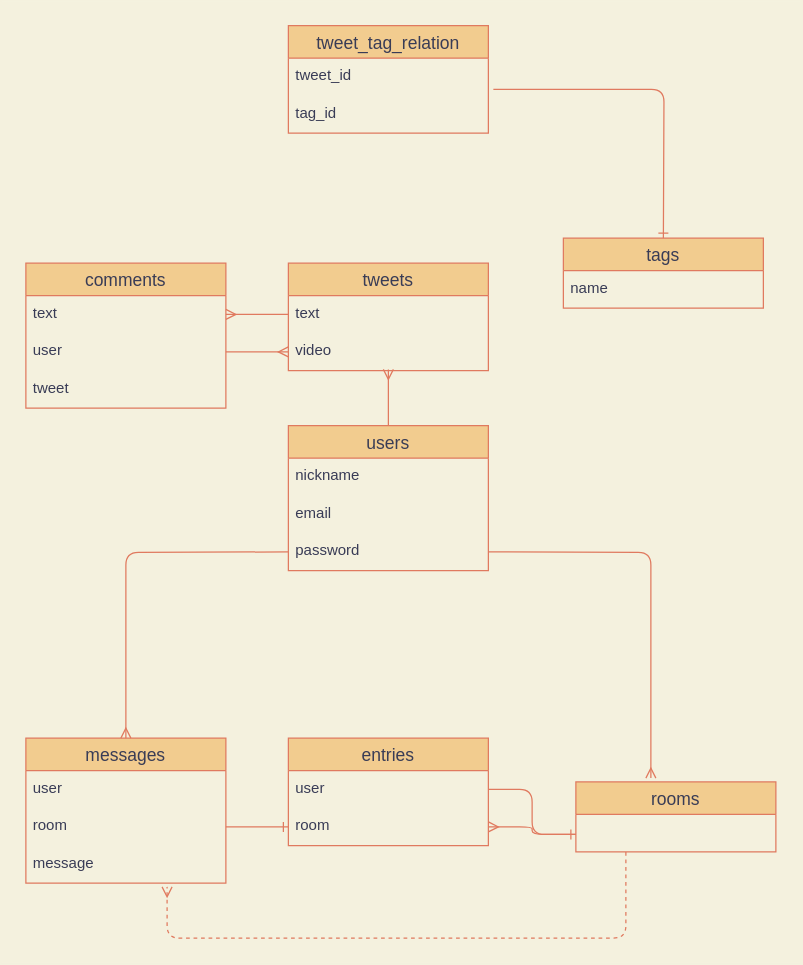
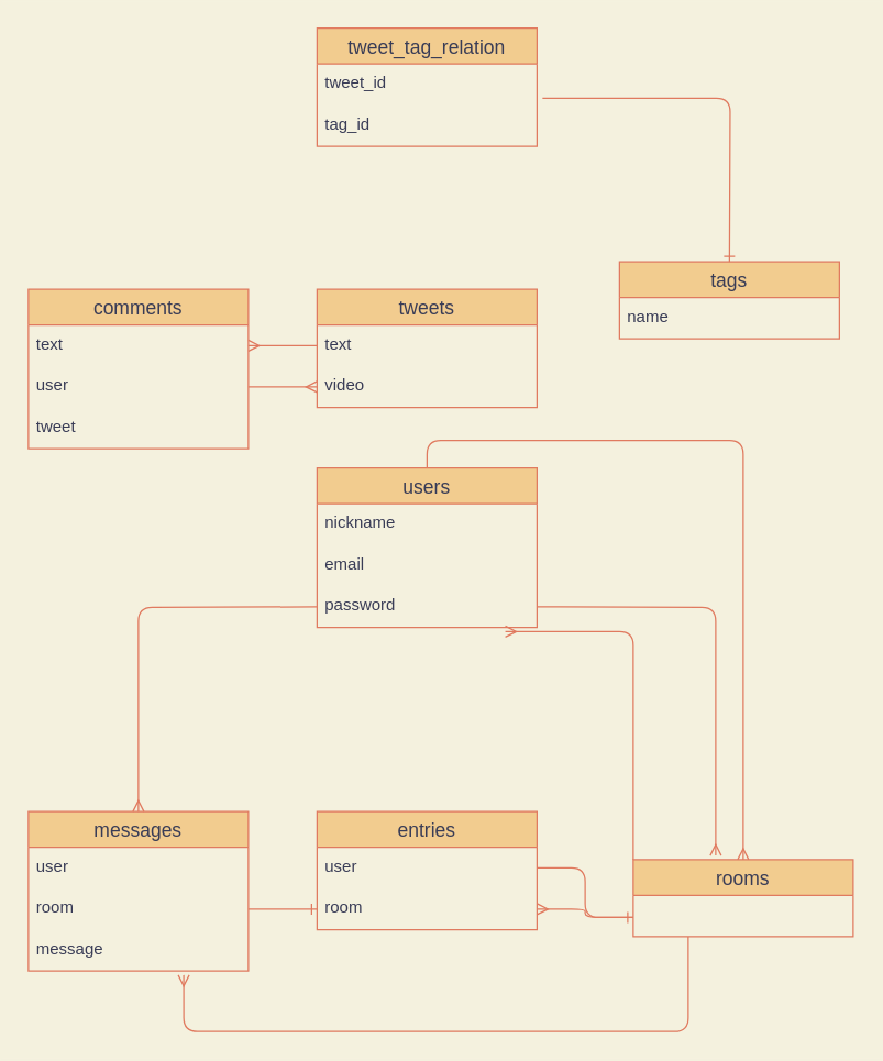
  <mxCell id="0" />
  <mxCell id="1" parent="0" />
- <mxCell id="2" style="edgeStyle=orthogonalEdgeStyle;curved=0;rounded=1;sketch=0;orthogonalLoop=1;jettySize=auto;html=1;exitX=0.5;exitY=0;exitDx=0;exitDy=0;entryX=0.5;entryY=0.967;entryDx=0;entryDy=0;entryPerimeter=0;strokeColor=#E07A5F;fillColor=#F2CC8F;fontColor=#393C56;endArrow=ERmany;endFill=0;labelBackgroundColor=#F4F1DE;" edge="1" parent="1" source="3" target="9"><mxGeometry relative="1" as="geometry" /></mxCell>
+ <mxCell id="2" style="edgeStyle=orthogonalEdgeStyle;curved=0;rounded=1;sketch=0;orthogonalLoop=1;jettySize=auto;html=1;exitX=0.5;exitY=0;exitDx=0;exitDy=0;strokeColor=#E07A5F;fillColor=#F2CC8F;fontColor=#393C56;endArrow=ERmany;endFill=0;labelBackgroundColor=#F4F1DE;" edge="1" parent="1" source="3" target="19"><mxGeometry relative="1" as="geometry" /></mxCell>
  <mxCell id="3" value="users" style="swimlane;fontStyle=0;childLayout=stackLayout;horizontal=1;startSize=26;horizontalStack=0;resizeParent=1;resizeParentMax=0;resizeLast=0;collapsible=1;marginBottom=0;align=center;fontSize=14;fillColor=#F2CC8F;strokeColor=#E07A5F;fontColor=#393C56;" parent="1" vertex="1"><mxGeometry x="230" y="340" width="160" height="116" as="geometry" /></mxCell>
  <mxCell id="4" value="nickname" style="text;strokeColor=none;fillColor=none;spacingLeft=4;spacingRight=4;overflow=hidden;rotatable=0;points=[[0,0.5],[1,0.5]];portConstraint=eastwest;fontSize=12;fontColor=#393C56;" parent="3" vertex="1"><mxGeometry y="26" width="160" height="30" as="geometry" /></mxCell>
  <mxCell id="5" value="email" style="text;strokeColor=none;fillColor=none;spacingLeft=4;spacingRight=4;overflow=hidden;rotatable=0;points=[[0,0.5],[1,0.5]];portConstraint=eastwest;fontSize=12;fontColor=#393C56;" parent="3" vertex="1"><mxGeometry y="56" width="160" height="30" as="geometry" /></mxCell>
  <mxCell id="6" value="password" style="text;strokeColor=none;fillColor=none;spacingLeft=4;spacingRight=4;overflow=hidden;rotatable=0;points=[[0,0.5],[1,0.5]];portConstraint=eastwest;fontSize=12;fontColor=#393C56;" parent="3" vertex="1"><mxGeometry y="86" width="160" height="30" as="geometry" /></mxCell>
  <mxCell id="7" value="tweets" style="swimlane;fontStyle=0;childLayout=stackLayout;horizontal=1;startSize=26;horizontalStack=0;resizeParent=1;resizeParentMax=0;resizeLast=0;collapsible=1;marginBottom=0;align=center;fontSize=14;fillColor=#F2CC8F;strokeColor=#E07A5F;fontColor=#393C56;" parent="1" vertex="1"><mxGeometry x="230" y="210" width="160" height="86" as="geometry" /></mxCell>
  <mxCell id="8" value="text" style="text;strokeColor=none;fillColor=none;spacingLeft=4;spacingRight=4;overflow=hidden;rotatable=0;points=[[0,0.5],[1,0.5]];portConstraint=eastwest;fontSize=12;fontColor=#393C56;" parent="7" vertex="1"><mxGeometry y="26" width="160" height="30" as="geometry" /></mxCell>
  <mxCell id="9" value="video" style="text;strokeColor=none;fillColor=none;spacingLeft=4;spacingRight=4;overflow=hidden;rotatable=0;points=[[0,0.5],[1,0.5]];portConstraint=eastwest;fontSize=12;fontColor=#393C56;" parent="7" vertex="1"><mxGeometry y="56" width="160" height="30" as="geometry" /></mxCell>
  <mxCell id="10" value="tags" style="swimlane;fontStyle=0;childLayout=stackLayout;horizontal=1;startSize=26;horizontalStack=0;resizeParent=1;resizeParentMax=0;resizeLast=0;collapsible=1;marginBottom=0;align=center;fontSize=14;fillColor=#F2CC8F;strokeColor=#E07A5F;fontColor=#393C56;" parent="1" vertex="1"><mxGeometry x="450" y="190" width="160" height="56" as="geometry" /></mxCell>
  <mxCell id="11" value="name" style="text;strokeColor=none;fillColor=none;spacingLeft=4;spacingRight=4;overflow=hidden;rotatable=0;points=[[0,0.5],[1,0.5]];portConstraint=eastwest;fontSize=12;fontColor=#393C56;" parent="10" vertex="1"><mxGeometry y="26" width="160" height="30" as="geometry" /></mxCell>
  <mxCell id="12" value="comments" style="swimlane;fontStyle=0;childLayout=stackLayout;horizontal=1;startSize=26;horizontalStack=0;resizeParent=1;resizeParentMax=0;resizeLast=0;collapsible=1;marginBottom=0;align=center;fontSize=14;fillColor=#F2CC8F;strokeColor=#E07A5F;fontColor=#393C56;" parent="1" vertex="1"><mxGeometry x="20" y="210" width="160" height="116" as="geometry" /></mxCell>
  <mxCell id="13" value="text" style="text;strokeColor=none;fillColor=none;spacingLeft=4;spacingRight=4;overflow=hidden;rotatable=0;points=[[0,0.5],[1,0.5]];portConstraint=eastwest;fontSize=12;fontColor=#393C56;" parent="12" vertex="1"><mxGeometry y="26" width="160" height="30" as="geometry" /></mxCell>
  <mxCell id="14" value="user" style="text;strokeColor=none;fillColor=none;spacingLeft=4;spacingRight=4;overflow=hidden;rotatable=0;points=[[0,0.5],[1,0.5]];portConstraint=eastwest;fontSize=12;fontColor=#393C56;" parent="12" vertex="1"><mxGeometry y="56" width="160" height="30" as="geometry" /></mxCell>
  <mxCell id="15" value="tweet" style="text;strokeColor=none;fillColor=none;spacingLeft=4;spacingRight=4;overflow=hidden;rotatable=0;points=[[0,0.5],[1,0.5]];portConstraint=eastwest;fontSize=12;fontColor=#393C56;" parent="12" vertex="1"><mxGeometry y="86" width="160" height="30" as="geometry" /></mxCell>
  <mxCell id="16" style="edgeStyle=orthogonalEdgeStyle;curved=0;rounded=1;sketch=0;orthogonalLoop=1;jettySize=auto;html=1;exitX=0;exitY=0.75;exitDx=0;exitDy=0;entryX=1;entryY=0.5;entryDx=0;entryDy=0;endArrow=ERmany;endFill=0;strokeColor=#E07A5F;fillColor=#F2CC8F;fontColor=#393C56;" edge="1" parent="1" source="19" target="22"><mxGeometry relative="1" as="geometry" /></mxCell>
- <mxCell id="18" style="edgeStyle=orthogonalEdgeStyle;curved=0;rounded=1;sketch=0;orthogonalLoop=1;jettySize=auto;html=1;exitX=0.25;exitY=1;exitDx=0;exitDy=0;endArrow=ERmany;endFill=0;strokeColor=#E07A5F;fillColor=#F2CC8F;fontColor=#393C56;entryX=0.706;entryY=1.1;entryDx=0;entryDy=0;entryPerimeter=0;dashed=1;" edge="1" parent="1" source="19" target="26"><mxGeometry relative="1" as="geometry"><mxPoint x="440" y="750" as="targetPoint" /><Array as="points"><mxPoint x="500" y="750" /><mxPoint x="133" y="750" /></Array></mxGeometry></mxCell>
+ <mxCell id="17" style="edgeStyle=orthogonalEdgeStyle;curved=0;rounded=1;sketch=0;orthogonalLoop=1;jettySize=auto;html=1;exitX=0;exitY=0;exitDx=0;exitDy=0;entryX=0.856;entryY=1.1;entryDx=0;entryDy=0;entryPerimeter=0;endArrow=ERmany;endFill=0;strokeColor=#E07A5F;fillColor=#F2CC8F;fontColor=#393C56;" edge="1" parent="1" source="19" target="6"><mxGeometry relative="1" as="geometry" /></mxCell>
+ <mxCell id="18" style="edgeStyle=orthogonalEdgeStyle;curved=0;rounded=1;sketch=0;orthogonalLoop=1;jettySize=auto;html=1;exitX=0.25;exitY=1;exitDx=0;exitDy=0;endArrow=ERmany;endFill=0;strokeColor=#E07A5F;fillColor=#F2CC8F;fontColor=#393C56;entryX=0.706;entryY=1.1;entryDx=0;entryDy=0;entryPerimeter=0;" edge="1" parent="1" source="19" target="26"><mxGeometry relative="1" as="geometry"><mxPoint x="440" y="750" as="targetPoint" /><Array as="points"><mxPoint x="500" y="750" /><mxPoint x="133" y="750" /></Array></mxGeometry></mxCell>
  <mxCell id="19" value="rooms" style="swimlane;fontStyle=0;childLayout=stackLayout;horizontal=1;startSize=26;horizontalStack=0;resizeParent=1;resizeParentMax=0;resizeLast=0;collapsible=1;marginBottom=0;align=center;fontSize=14;fillColor=#F2CC8F;strokeColor=#E07A5F;fontColor=#393C56;" parent="1" vertex="1"><mxGeometry x="460" y="625" width="160" height="56" as="geometry" /></mxCell>
  <mxCell id="20" value="entries" style="swimlane;fontStyle=0;childLayout=stackLayout;horizontal=1;startSize=26;horizontalStack=0;resizeParent=1;resizeParentMax=0;resizeLast=0;collapsible=1;marginBottom=0;align=center;fontSize=14;fillColor=#F2CC8F;strokeColor=#E07A5F;fontColor=#393C56;" parent="1" vertex="1"><mxGeometry x="230" y="590" width="160" height="86" as="geometry" /></mxCell>
  <mxCell id="21" value="user" style="text;strokeColor=none;fillColor=none;spacingLeft=4;spacingRight=4;overflow=hidden;rotatable=0;points=[[0,0.5],[1,0.5]];portConstraint=eastwest;fontSize=12;fontColor=#393C56;" parent="20" vertex="1"><mxGeometry y="26" width="160" height="30" as="geometry" /></mxCell>
  <mxCell id="22" value="room" style="text;strokeColor=none;fillColor=none;spacingLeft=4;spacingRight=4;overflow=hidden;rotatable=0;points=[[0,0.5],[1,0.5]];portConstraint=eastwest;fontSize=12;fontColor=#393C56;" parent="20" vertex="1"><mxGeometry y="56" width="160" height="30" as="geometry" /></mxCell>
  <mxCell id="23" value="messages" style="swimlane;fontStyle=0;childLayout=stackLayout;horizontal=1;startSize=26;horizontalStack=0;resizeParent=1;resizeParentMax=0;resizeLast=0;collapsible=1;marginBottom=0;align=center;fontSize=14;fillColor=#F2CC8F;strokeColor=#E07A5F;fontColor=#393C56;" parent="1" vertex="1"><mxGeometry x="20" y="590" width="160" height="116" as="geometry" /></mxCell>
  <mxCell id="24" value="user" style="text;strokeColor=none;fillColor=none;spacingLeft=4;spacingRight=4;overflow=hidden;rotatable=0;points=[[0,0.5],[1,0.5]];portConstraint=eastwest;fontSize=12;fontColor=#393C56;" parent="23" vertex="1"><mxGeometry y="26" width="160" height="30" as="geometry" /></mxCell>
  <mxCell id="25" value="room" style="text;strokeColor=none;fillColor=none;spacingLeft=4;spacingRight=4;overflow=hidden;rotatable=0;points=[[0,0.5],[1,0.5]];portConstraint=eastwest;fontSize=12;fontColor=#393C56;" parent="23" vertex="1"><mxGeometry y="56" width="160" height="30" as="geometry" /></mxCell>
  <mxCell id="26" value="message" style="text;strokeColor=none;fillColor=none;spacingLeft=4;spacingRight=4;overflow=hidden;rotatable=0;points=[[0,0.5],[1,0.5]];portConstraint=eastwest;fontSize=12;fontColor=#393C56;" parent="23" vertex="1"><mxGeometry y="86" width="160" height="30" as="geometry" /></mxCell>
  <mxCell id="27" style="edgeStyle=orthogonalEdgeStyle;curved=0;rounded=1;sketch=0;orthogonalLoop=1;jettySize=auto;html=1;exitX=1.025;exitY=0.833;exitDx=0;exitDy=0;endArrow=ERone;endFill=0;strokeColor=#E07A5F;fillColor=#F2CC8F;fontColor=#393C56;labelBackgroundColor=#F4F1DE;exitPerimeter=0;" edge="1" parent="1" source="29"><mxGeometry relative="1" as="geometry"><mxPoint x="480" y="40" as="sourcePoint" /><mxPoint x="530" y="190" as="targetPoint" /></mxGeometry></mxCell>
  <mxCell id="28" value="tweet_tag_relation" style="swimlane;fontStyle=0;childLayout=stackLayout;horizontal=1;startSize=26;horizontalStack=0;resizeParent=1;resizeParentMax=0;resizeLast=0;collapsible=1;marginBottom=0;align=center;fontSize=14;rounded=0;sketch=0;strokeColor=#E07A5F;fillColor=#F2CC8F;fontColor=#393C56;" vertex="1" parent="1"><mxGeometry x="230" y="20" width="160" height="86" as="geometry" /></mxCell>
  <mxCell id="29" value="tweet_id" style="text;strokeColor=none;fillColor=none;spacingLeft=4;spacingRight=4;overflow=hidden;rotatable=0;points=[[0,0.5],[1,0.5]];portConstraint=eastwest;fontSize=12;fontColor=#393C56;" vertex="1" parent="28"><mxGeometry y="26" width="160" height="30" as="geometry" /></mxCell>
  <mxCell id="30" value="tag_id" style="text;strokeColor=none;fillColor=none;spacingLeft=4;spacingRight=4;overflow=hidden;rotatable=0;points=[[0,0.5],[1,0.5]];portConstraint=eastwest;fontSize=12;fontColor=#393C56;" vertex="1" parent="28"><mxGeometry y="56" width="160" height="30" as="geometry" /></mxCell>
  <mxCell id="31" style="edgeStyle=orthogonalEdgeStyle;curved=0;rounded=1;sketch=0;orthogonalLoop=1;jettySize=auto;html=1;exitX=1;exitY=0.5;exitDx=0;exitDy=0;entryX=0;entryY=0.5;entryDx=0;entryDy=0;endArrow=ERmany;endFill=0;strokeColor=#E07A5F;fillColor=#F2CC8F;fontColor=#393C56;" edge="1" parent="1" source="14" target="9"><mxGeometry relative="1" as="geometry" /></mxCell>
  <mxCell id="32" style="edgeStyle=orthogonalEdgeStyle;curved=0;rounded=1;sketch=0;orthogonalLoop=1;jettySize=auto;html=1;exitX=0;exitY=0.5;exitDx=0;exitDy=0;entryX=1;entryY=0.5;entryDx=0;entryDy=0;endArrow=ERmany;endFill=0;strokeColor=#E07A5F;fillColor=#F2CC8F;fontColor=#393C56;" edge="1" parent="1" source="8" target="13"><mxGeometry relative="1" as="geometry" /></mxCell>
  <mxCell id="33" style="edgeStyle=orthogonalEdgeStyle;curved=0;rounded=1;sketch=0;orthogonalLoop=1;jettySize=auto;html=1;exitX=1;exitY=0.5;exitDx=0;exitDy=0;endArrow=ERmany;endFill=0;strokeColor=#E07A5F;fillColor=#F2CC8F;fontColor=#393C56;entryX=0.375;entryY=-0.054;entryDx=0;entryDy=0;entryPerimeter=0;" edge="1" parent="1" target="19"><mxGeometry relative="1" as="geometry"><mxPoint x="520" y="580" as="targetPoint" /><mxPoint x="390" y="441" as="sourcePoint" /></mxGeometry></mxCell>
  <mxCell id="34" style="edgeStyle=orthogonalEdgeStyle;curved=0;rounded=1;sketch=0;orthogonalLoop=1;jettySize=auto;html=1;exitX=0;exitY=0.5;exitDx=0;exitDy=0;entryX=0.5;entryY=0;entryDx=0;entryDy=0;endArrow=ERmany;endFill=0;strokeColor=#E07A5F;fillColor=#F2CC8F;fontColor=#393C56;" edge="1" parent="1" target="23"><mxGeometry relative="1" as="geometry"><mxPoint x="230" y="441" as="sourcePoint" /></mxGeometry></mxCell>
  <mxCell id="35" style="edgeStyle=orthogonalEdgeStyle;curved=0;rounded=1;sketch=0;orthogonalLoop=1;jettySize=auto;html=1;exitX=1;exitY=0.5;exitDx=0;exitDy=0;entryX=0;entryY=0.75;entryDx=0;entryDy=0;endArrow=ERone;endFill=0;strokeColor=#E07A5F;fillColor=#F2CC8F;fontColor=#393C56;" edge="1" parent="1" source="21" target="19"><mxGeometry relative="1" as="geometry" /></mxCell>
  <mxCell id="36" style="edgeStyle=orthogonalEdgeStyle;curved=0;rounded=1;sketch=0;orthogonalLoop=1;jettySize=auto;html=1;exitX=1;exitY=0.5;exitDx=0;exitDy=0;entryX=0;entryY=0.5;entryDx=0;entryDy=0;endArrow=ERone;endFill=0;strokeColor=#E07A5F;fillColor=#F2CC8F;fontColor=#393C56;" edge="1" parent="1" source="25" target="22"><mxGeometry relative="1" as="geometry" /></mxCell>
